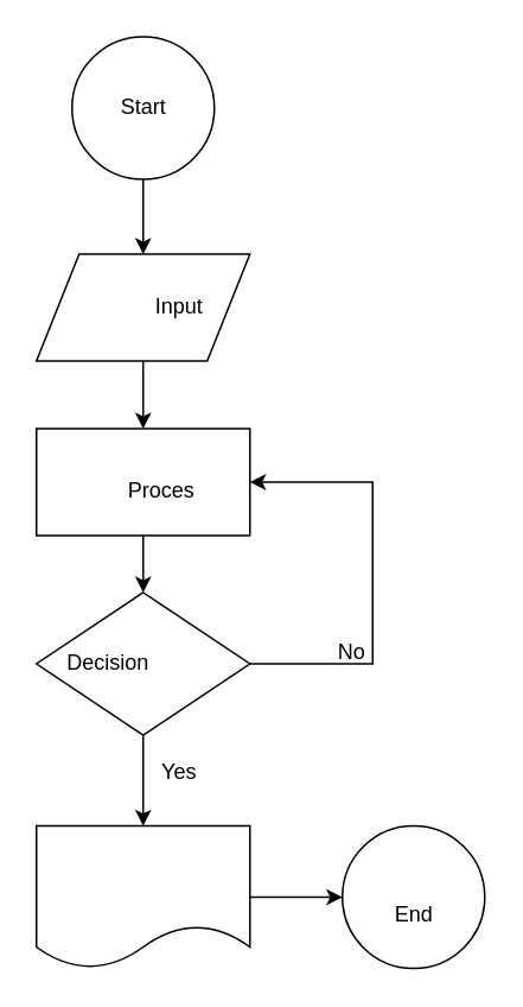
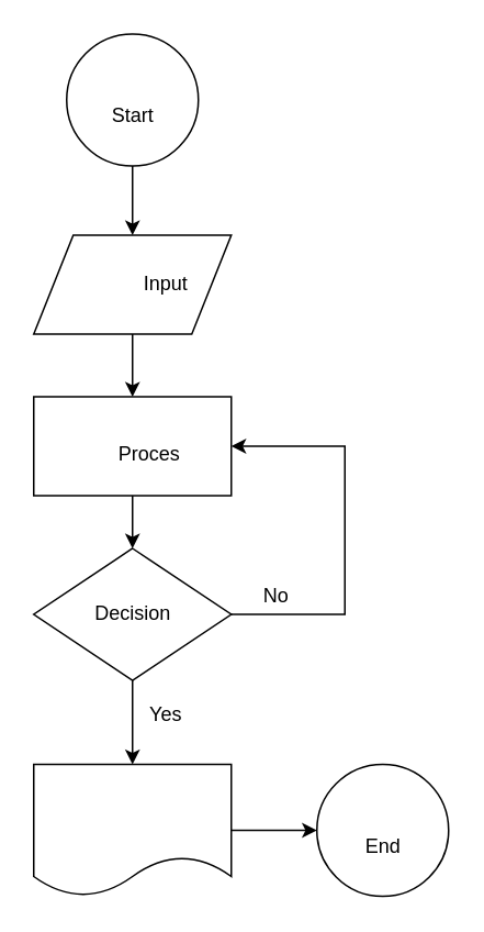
  <mxCell id="0" />
  <mxCell id="1" parent="0" />
  <mxCell id="2" style="edgeStyle=orthogonalEdgeStyle;rounded=0;orthogonalLoop=1;jettySize=auto;html=1;exitX=0.5;exitY=1;exitDx=0;exitDy=0;entryX=0.5;entryY=0;entryDx=0;entryDy=0;" edge="1" parent="1" source="3" target="8"><mxGeometry relative="1" as="geometry" /></mxCell>
  <mxCell id="3" value="" style="shape=parallelogram;perimeter=parallelogramPerimeter;whiteSpace=wrap;html=1;" vertex="1" parent="1"><mxGeometry x="20" y="142" width="120" height="60" as="geometry" /></mxCell>
  <mxCell id="4" style="edgeStyle=orthogonalEdgeStyle;rounded=0;orthogonalLoop=1;jettySize=auto;html=1;exitX=1;exitY=0.5;exitDx=0;exitDy=0;entryX=1;entryY=0.5;entryDx=0;entryDy=0;" edge="1" parent="1" source="6" target="8"><mxGeometry relative="1" as="geometry"><Array as="points"><mxPoint x="209" y="372" /><mxPoint x="209" y="270" /></Array></mxGeometry></mxCell>
  <mxCell id="5" style="edgeStyle=orthogonalEdgeStyle;rounded=0;orthogonalLoop=1;jettySize=auto;html=1;exitX=0.5;exitY=1;exitDx=0;exitDy=0;entryX=0.5;entryY=0;entryDx=0;entryDy=0;" edge="1" parent="1" source="6" target="15"><mxGeometry relative="1" as="geometry" /></mxCell>
  <mxCell id="6" value="" style="rhombus;whiteSpace=wrap;html=1;" vertex="1" parent="1"><mxGeometry x="20" y="332" width="120" height="80" as="geometry" /></mxCell>
  <mxCell id="7" style="edgeStyle=orthogonalEdgeStyle;rounded=0;orthogonalLoop=1;jettySize=auto;html=1;exitX=0.5;exitY=1;exitDx=0;exitDy=0;entryX=0.5;entryY=0;entryDx=0;entryDy=0;" edge="1" parent="1" source="8" target="6"><mxGeometry relative="1" as="geometry" /></mxCell>
  <mxCell id="8" value="" style="rounded=0;whiteSpace=wrap;html=1;" vertex="1" parent="1"><mxGeometry x="20" y="240" width="120" height="60" as="geometry" /></mxCell>
  <mxCell id="9" style="edgeStyle=orthogonalEdgeStyle;rounded=0;orthogonalLoop=1;jettySize=auto;html=1;exitX=0.5;exitY=1;exitDx=0;exitDy=0;entryX=0.5;entryY=0;entryDx=0;entryDy=0;" edge="1" parent="1" source="10" target="3"><mxGeometry relative="1" as="geometry" /></mxCell>
  <mxCell id="10" value="" style="ellipse;whiteSpace=wrap;html=1;aspect=fixed;" vertex="1" parent="1"><mxGeometry x="40" y="20" width="80" height="80" as="geometry" /></mxCell>
- <mxCell id="11" value="Start" style="text;html=1;strokeColor=none;fillColor=none;align=center;verticalAlign=middle;whiteSpace=wrap;rounded=0;" vertex="1" parent="1"><mxGeometry x="52.5" y="49" width="55" height="22" as="geometry" /></mxCell>
+ <mxCell id="11" value="Start" style="text;html=1;strokeColor=none;fillColor=none;align=center;verticalAlign=middle;whiteSpace=wrap;rounded=0;" vertex="1" parent="1"><mxGeometry x="52.5" y="59" width="55" height="22" as="geometry" /></mxCell>
  <mxCell id="12" value="Input" style="text;html=1;strokeColor=none;fillColor=none;align=center;verticalAlign=middle;whiteSpace=wrap;rounded=0;" vertex="1" parent="1"><mxGeometry x="72.5" y="161" width="55" height="22" as="geometry" /></mxCell>
  <mxCell id="13" value="Proces" style="text;html=1;strokeColor=none;fillColor=none;align=center;verticalAlign=middle;whiteSpace=wrap;rounded=0;" vertex="1" parent="1"><mxGeometry x="62.5" y="264" width="55" height="22" as="geometry" /></mxCell>
  <mxCell id="14" style="edgeStyle=orthogonalEdgeStyle;rounded=0;orthogonalLoop=1;jettySize=auto;html=1;exitX=1;exitY=0.5;exitDx=0;exitDy=0;entryX=0;entryY=0.5;entryDx=0;entryDy=0;" edge="1" parent="1" source="15" target="17"><mxGeometry relative="1" as="geometry" /></mxCell>
  <mxCell id="15" value="" style="shape=document;whiteSpace=wrap;html=1;boundedLbl=1;" vertex="1" parent="1"><mxGeometry x="20" y="463" width="120" height="80" as="geometry" /></mxCell>
- <mxCell id="16" value="Decision" style="text;html=1;strokeColor=none;fillColor=none;align=center;verticalAlign=middle;whiteSpace=wrap;rounded=0;" vertex="1" parent="1"><mxGeometry x="32.5" y="361" width="55" height="22" as="geometry" /></mxCell>
+ <mxCell id="16" value="Decision" style="text;html=1;strokeColor=none;fillColor=none;align=center;verticalAlign=middle;whiteSpace=wrap;rounded=0;" vertex="1" parent="1"><mxGeometry x="52.5" y="361" width="55" height="22" as="geometry" /></mxCell>
  <mxCell id="17" value="" style="ellipse;whiteSpace=wrap;html=1;aspect=fixed;" vertex="1" parent="1"><mxGeometry x="192" y="463" width="80" height="80" as="geometry" /></mxCell>
  <mxCell id="18" value="End" style="text;html=1;strokeColor=none;fillColor=none;align=center;verticalAlign=middle;whiteSpace=wrap;rounded=0;" vertex="1" parent="1"><mxGeometry x="204.5" y="502" width="55" height="22" as="geometry" /></mxCell>
- <mxCell id="19" value="No" style="text;html=1;strokeColor=none;fillColor=none;align=center;verticalAlign=middle;whiteSpace=wrap;rounded=0;" vertex="1" parent="1"><mxGeometry x="170" y="355" width="55" height="22" as="geometry" /></mxCell>
+ <mxCell id="19" value="No" style="text;html=1;strokeColor=none;fillColor=none;align=center;verticalAlign=middle;whiteSpace=wrap;rounded=0;" vertex="1" parent="1"><mxGeometry x="140" y="350" width="55" height="22" as="geometry" /></mxCell>
  <mxCell id="20" value="Yes" style="text;html=1;strokeColor=none;fillColor=none;align=center;verticalAlign=middle;whiteSpace=wrap;rounded=0;" vertex="1" parent="1"><mxGeometry x="73" y="422" width="55" height="22" as="geometry" /></mxCell>
